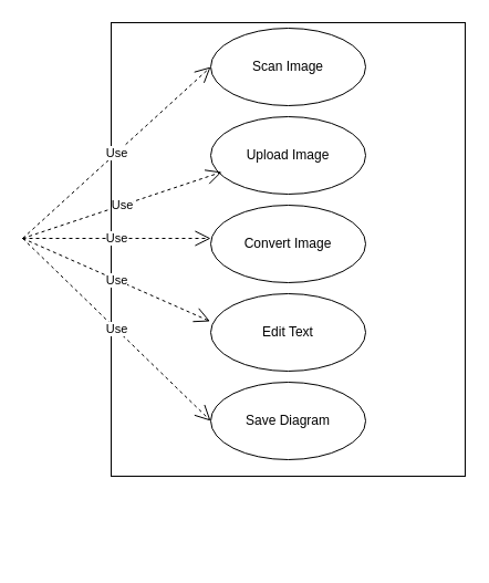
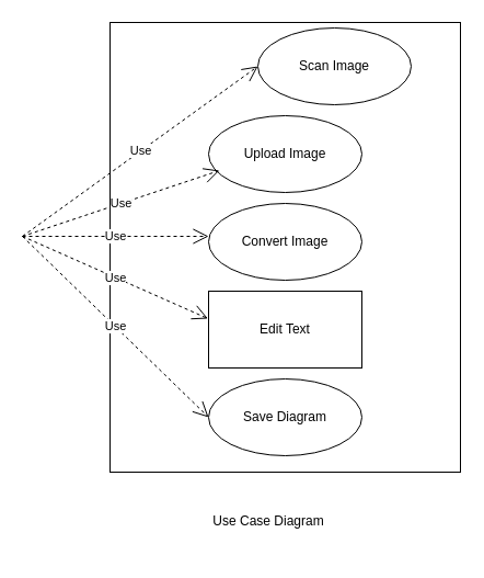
  <mxCell id="0" />
  <mxCell id="1" parent="0" />
  <mxCell id="2" value="" style="html=1;" vertex="1" parent="1"><mxGeometry x="100" y="20" width="320" height="410" as="geometry" /></mxCell>
  <mxCell id="3" value="Upload Image" style="ellipse;whiteSpace=wrap;html=1;" vertex="1" parent="1"><mxGeometry x="190" y="105" width="140" height="70" as="geometry" /></mxCell>
  <mxCell id="4" value="Convert Image" style="ellipse;whiteSpace=wrap;html=1;" vertex="1" parent="1"><mxGeometry x="190" y="185" width="140" height="70" as="geometry" /></mxCell>
- <mxCell id="5" value="Edit Text" style="ellipse;whiteSpace=wrap;html=1;" vertex="1" parent="1"><mxGeometry x="190" y="265" width="140" height="70" as="geometry" /></mxCell>
- <mxCell id="6" value="Scan Image" style="ellipse;whiteSpace=wrap;html=1;" vertex="1" parent="1"><mxGeometry x="190" y="25" width="140" height="70" as="geometry" /></mxCell>
+ <mxCell id="5" value="Edit Text" style="whiteSpace=wrap;html=1;rounded=0;" vertex="1" parent="1"><mxGeometry x="190" y="265" width="140" height="70" as="geometry" /></mxCell>
+ <mxCell id="6" value="Scan Image" style="ellipse;whiteSpace=wrap;html=1;" vertex="1" parent="1"><mxGeometry x="235" y="25" width="140" height="70" as="geometry" /></mxCell>
  <mxCell id="7" value="Save Diagram" style="ellipse;whiteSpace=wrap;html=1;" vertex="1" parent="1"><mxGeometry x="190" y="345" width="140" height="70" as="geometry" /></mxCell>
  <mxCell id="8" value="Use" style="endArrow=open;endSize=12;dashed=1;html=1;rounded=0;entryX=0;entryY=0.5;entryDx=0;entryDy=0;" edge="1" parent="1" target="6"><mxGeometry width="160" relative="1" as="geometry"><mxPoint x="20" y="215" as="sourcePoint" /><mxPoint x="180" y="205" as="targetPoint" /></mxGeometry></mxCell>
  <mxCell id="9" value="Use" style="endArrow=open;endSize=12;dashed=1;html=1;rounded=0;" edge="1" parent="1"><mxGeometry width="160" relative="1" as="geometry"><mxPoint x="20" y="215" as="sourcePoint" /><mxPoint x="200" y="155" as="targetPoint" /></mxGeometry></mxCell>
  <mxCell id="10" value="Use" style="endArrow=open;endSize=12;dashed=1;html=1;rounded=0;" edge="1" parent="1"><mxGeometry width="160" relative="1" as="geometry"><mxPoint x="20" y="215" as="sourcePoint" /><mxPoint x="190" y="215" as="targetPoint" /></mxGeometry></mxCell>
  <mxCell id="11" value="Use" style="endArrow=open;endSize=12;dashed=1;html=1;rounded=0;entryX=-0.004;entryY=0.357;entryDx=0;entryDy=0;entryPerimeter=0;" edge="1" parent="1" target="5"><mxGeometry width="160" relative="1" as="geometry"><mxPoint x="20" y="215" as="sourcePoint" /><mxPoint x="260" y="235" as="targetPoint" /></mxGeometry></mxCell>
  <mxCell id="12" value="Use" style="endArrow=open;endSize=12;dashed=1;html=1;rounded=0;entryX=0;entryY=0.5;entryDx=0;entryDy=0;" edge="1" parent="1" target="7"><mxGeometry width="160" relative="1" as="geometry"><mxPoint x="20" y="215" as="sourcePoint" /><mxPoint x="260" y="235" as="targetPoint" /></mxGeometry></mxCell>
+ <mxCell id="13" value="Use Case Diagram" style="text;html=1;strokeColor=none;fillColor=none;align=center;verticalAlign=middle;whiteSpace=wrap;rounded=0;" vertex="1" parent="1"><mxGeometry x="150" y="445" width="190" height="60" as="geometry" /></mxCell>
